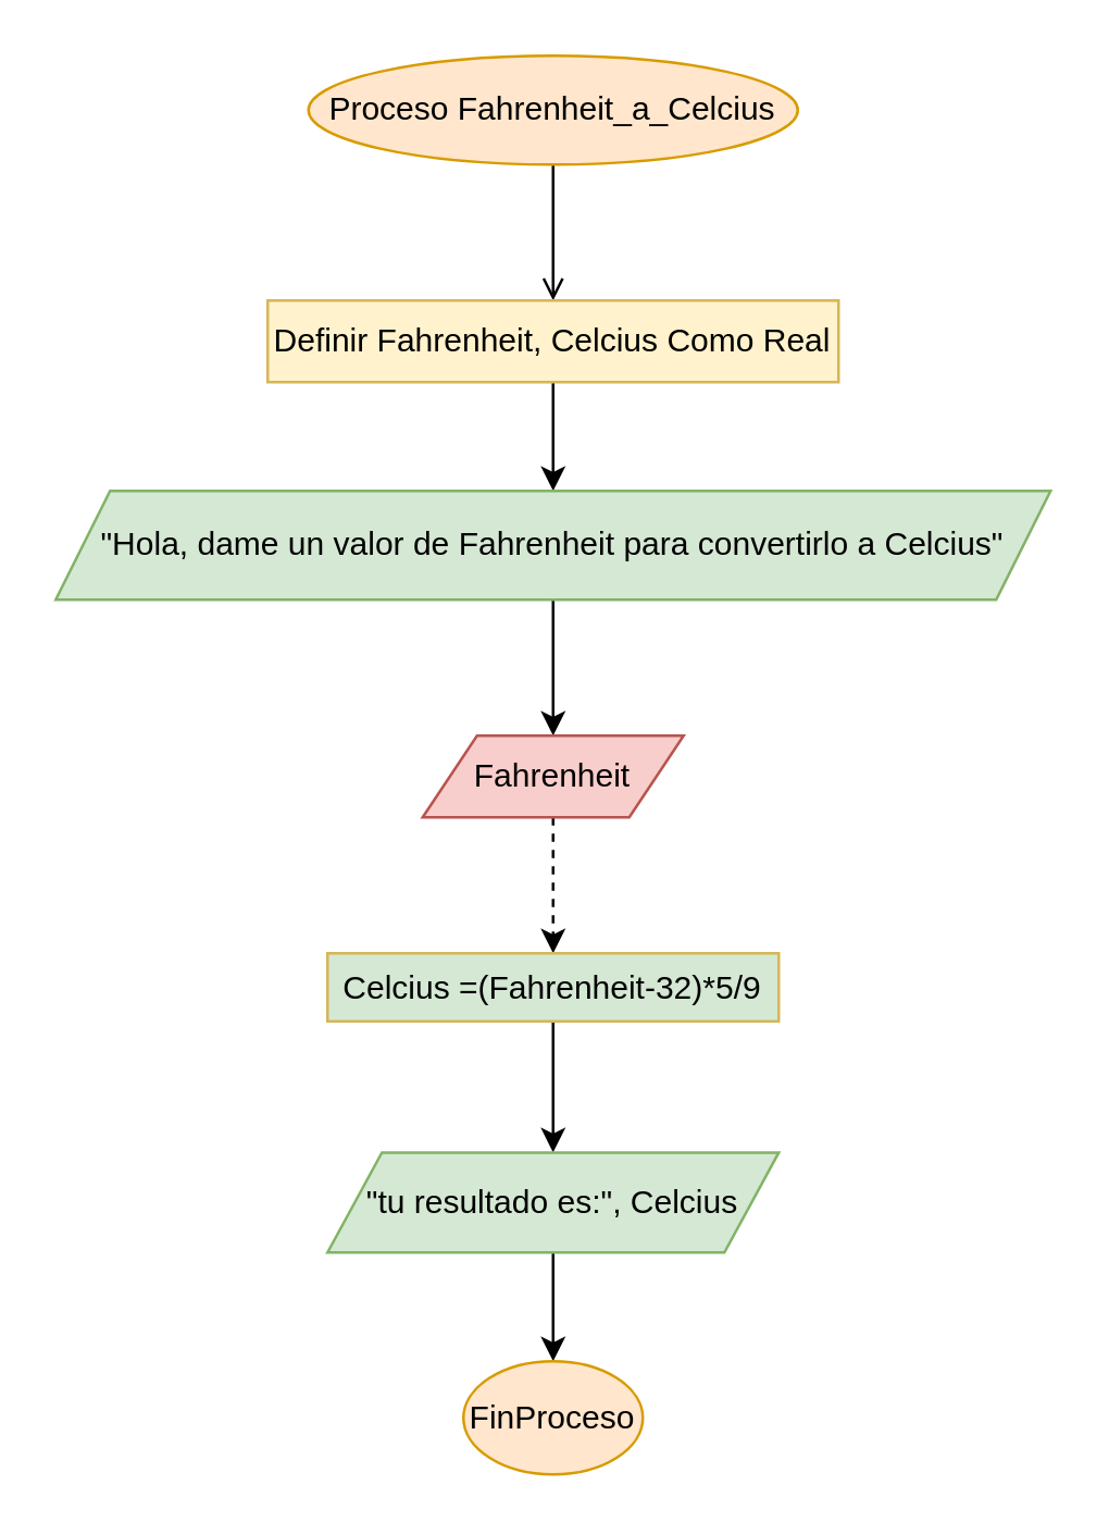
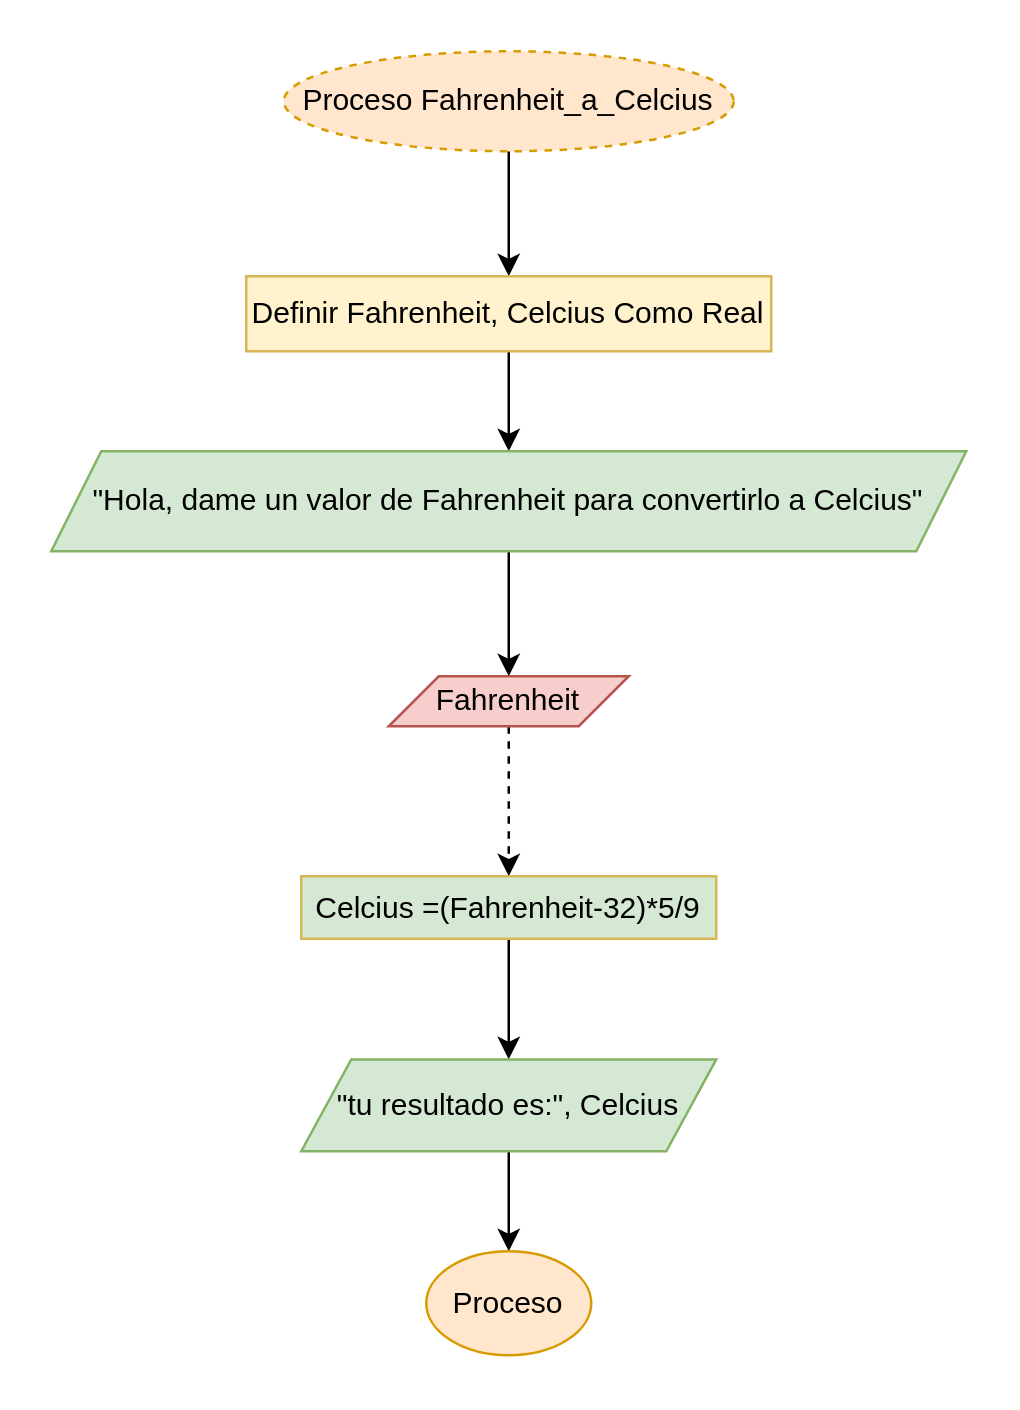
  <mxCell id="0" />
  <mxCell id="1" parent="0" />
- <mxCell id="2" value="" style="edgeStyle=orthogonalEdgeStyle;rounded=0;orthogonalLoop=1;jettySize=auto;html=1;endArrow=open;" edge="1" parent="1" source="3" target="5"><mxGeometry relative="1" as="geometry" /></mxCell>
- <mxCell id="3" value="Proceso Fahrenheit_a_Celcius" style="ellipse;whiteSpace=wrap;html=1;fillColor=#ffe6cc;strokeColor=#d79b00;" vertex="1" parent="1"><mxGeometry x="113" y="20" width="180" height="40" as="geometry" /></mxCell>
+ <mxCell id="2" value="" style="edgeStyle=orthogonalEdgeStyle;rounded=0;orthogonalLoop=1;jettySize=auto;html=1;" edge="1" parent="1" source="3" target="5"><mxGeometry relative="1" as="geometry" /></mxCell>
+ <mxCell id="3" value="Proceso Fahrenheit_a_Celcius" style="ellipse;whiteSpace=wrap;html=1;fillColor=#ffe6cc;strokeColor=#d79b00;dashed=1;" vertex="1" parent="1"><mxGeometry x="113" y="20" width="180" height="40" as="geometry" /></mxCell>
  <mxCell id="4" value="" style="edgeStyle=orthogonalEdgeStyle;rounded=0;orthogonalLoop=1;jettySize=auto;html=1;" edge="1" parent="1" source="5" target="7"><mxGeometry relative="1" as="geometry" /></mxCell>
  <mxCell id="5" value="Definir Fahrenheit, Celcius Como Real" style="whiteSpace=wrap;html=1;fillColor=#fff2cc;strokeColor=#d6b656;" vertex="1" parent="1"><mxGeometry x="98" y="110" width="210" height="30" as="geometry" /></mxCell>
  <mxCell id="6" value="" style="edgeStyle=orthogonalEdgeStyle;rounded=0;orthogonalLoop=1;jettySize=auto;html=1;" edge="1" parent="1" source="7" target="9"><mxGeometry relative="1" as="geometry" /></mxCell>
  <mxCell id="7" value="&quot;Hola, dame un valor de Fahrenheit para convertirlo a Celcius&quot;" style="shape=parallelogram;perimeter=parallelogramPerimeter;whiteSpace=wrap;html=1;fixedSize=1;fillColor=#d5e8d4;strokeColor=#82b366;" vertex="1" parent="1"><mxGeometry x="20" y="180" width="366" height="40" as="geometry" /></mxCell>
  <mxCell id="8" value="" style="edgeStyle=orthogonalEdgeStyle;rounded=0;orthogonalLoop=1;jettySize=auto;html=1;dashed=1;" edge="1" parent="1" source="9" target="11"><mxGeometry relative="1" as="geometry" /></mxCell>
- <mxCell id="9" value="Fahrenheit" style="shape=parallelogram;perimeter=parallelogramPerimeter;whiteSpace=wrap;html=1;fixedSize=1;fillColor=#f8cecc;strokeColor=#b85450;" vertex="1" parent="1"><mxGeometry x="155" y="270" width="96" height="30" as="geometry" /></mxCell>
+ <mxCell id="9" value="Fahrenheit" style="shape=parallelogram;perimeter=parallelogramPerimeter;whiteSpace=wrap;html=1;fixedSize=1;fillColor=#f8cecc;strokeColor=#b85450;" vertex="1" parent="1"><mxGeometry x="155" y="270" width="96" height="20" as="geometry" /></mxCell>
  <mxCell id="10" value="" style="edgeStyle=orthogonalEdgeStyle;rounded=0;orthogonalLoop=1;jettySize=auto;html=1;" edge="1" parent="1" source="11" target="13"><mxGeometry relative="1" as="geometry" /></mxCell>
  <mxCell id="11" value="Celcius =(Fahrenheit-32)*5/9" style="whiteSpace=wrap;html=1;fillColor=#d5e8d4;strokeColor=#d6b656;" vertex="1" parent="1"><mxGeometry x="120" y="350" width="166" height="25" as="geometry" /></mxCell>
  <mxCell id="12" value="" style="edgeStyle=orthogonalEdgeStyle;rounded=0;orthogonalLoop=1;jettySize=auto;html=1;" edge="1" parent="1" source="13" target="14"><mxGeometry relative="1" as="geometry" /></mxCell>
  <mxCell id="13" value="&quot;tu resultado es:&quot;, Celcius" style="shape=parallelogram;perimeter=parallelogramPerimeter;whiteSpace=wrap;html=1;fixedSize=1;fillColor=#d5e8d4;strokeColor=#82b366;" vertex="1" parent="1"><mxGeometry x="120" y="423.25" width="166" height="36.75" as="geometry" /></mxCell>
- <mxCell id="14" value="FinProceso" style="ellipse;whiteSpace=wrap;html=1;fillColor=#ffe6cc;strokeColor=#d79b00;" vertex="1" parent="1"><mxGeometry x="170" y="500" width="66" height="41.62" as="geometry" /></mxCell>
+ <mxCell id="14" value="Proceso" style="ellipse;whiteSpace=wrap;html=1;fillColor=#ffe6cc;strokeColor=#d79b00;" vertex="1" parent="1"><mxGeometry x="170" y="500" width="66" height="41.62" as="geometry" /></mxCell>
